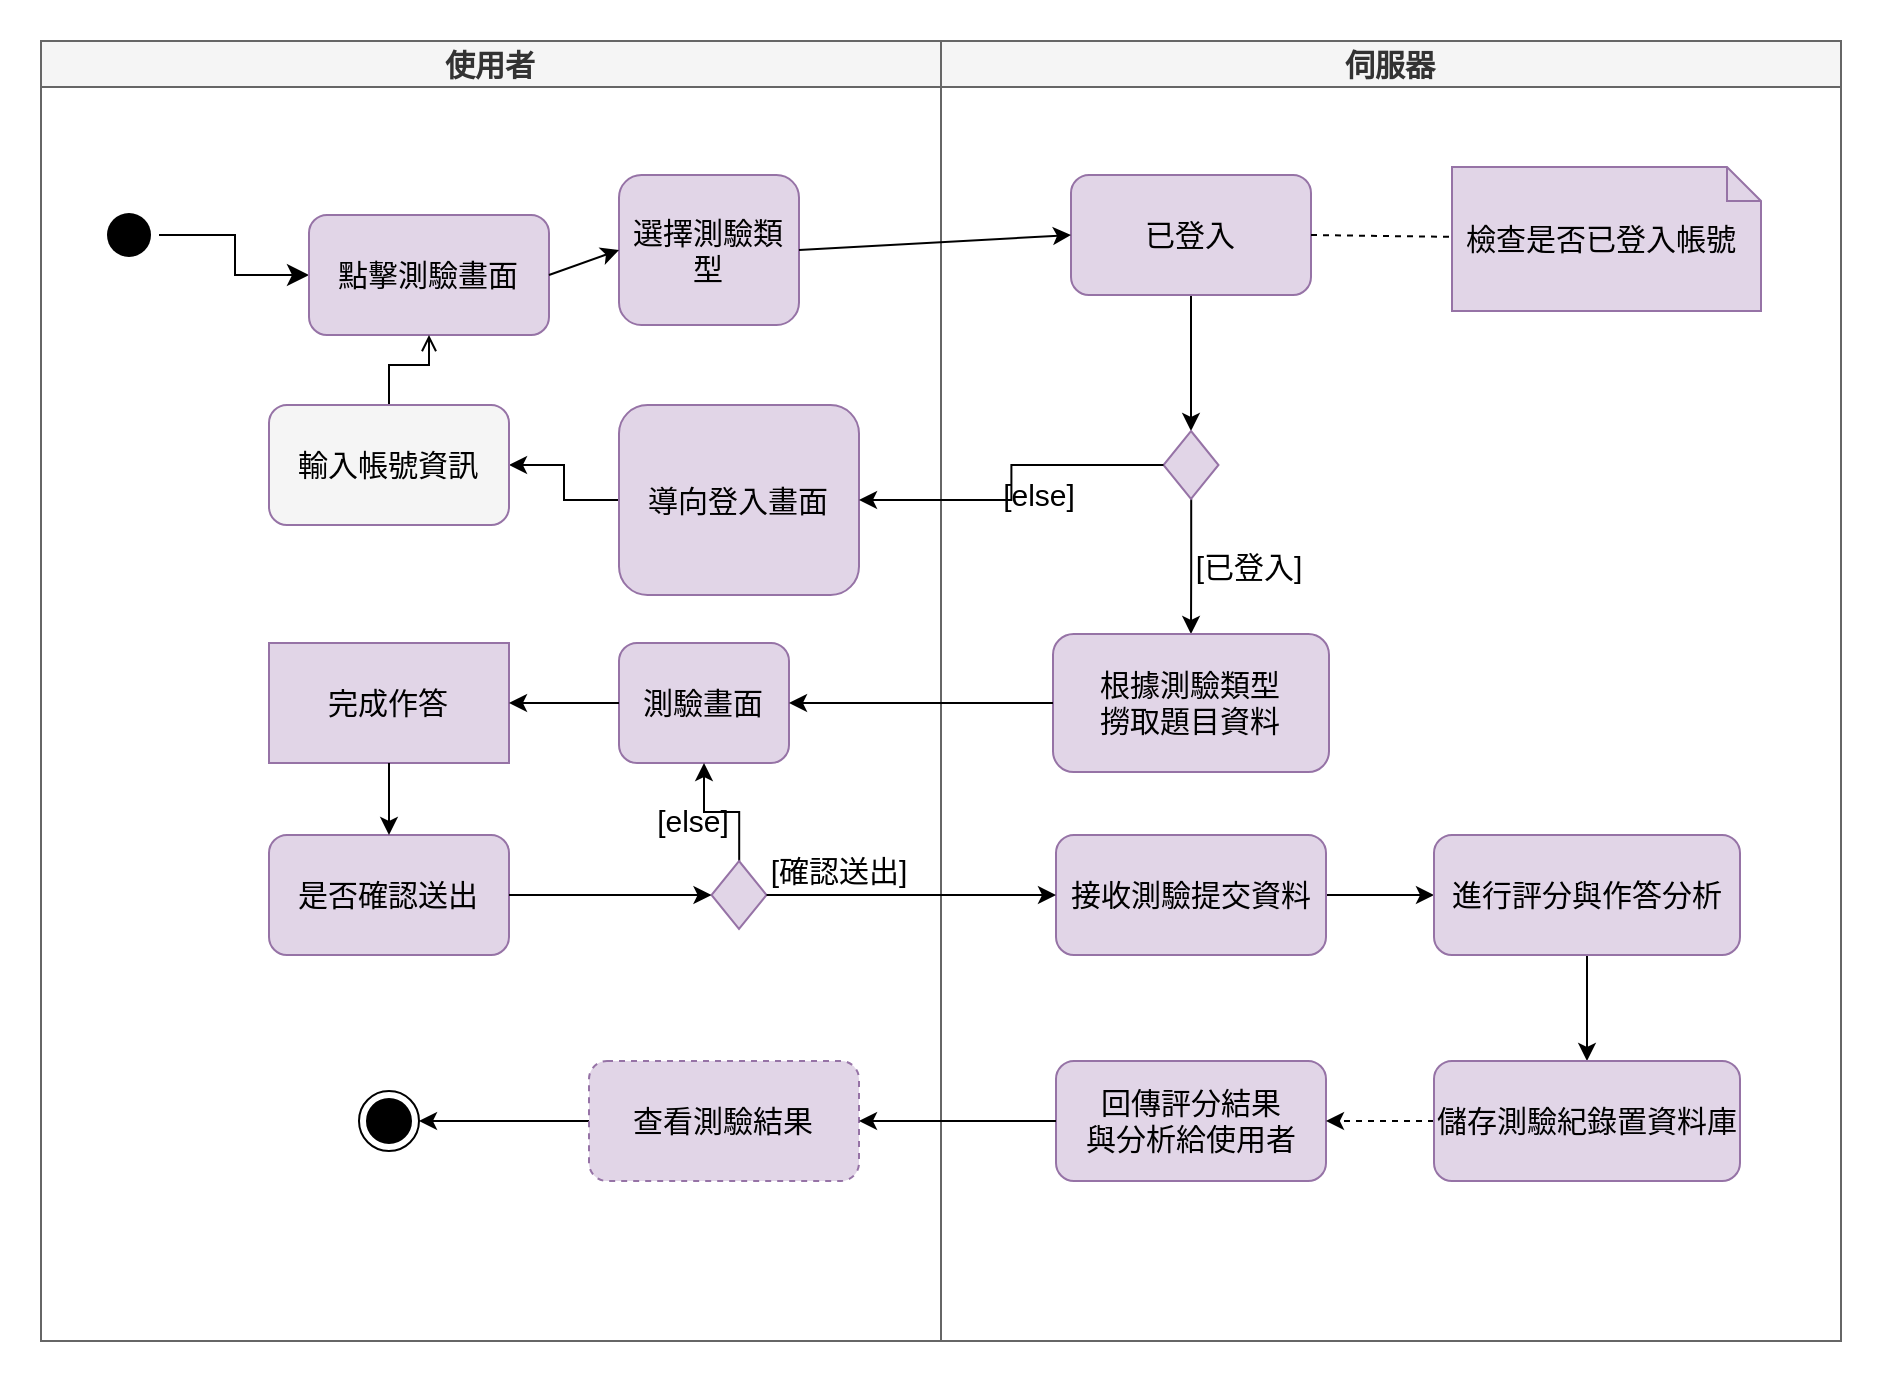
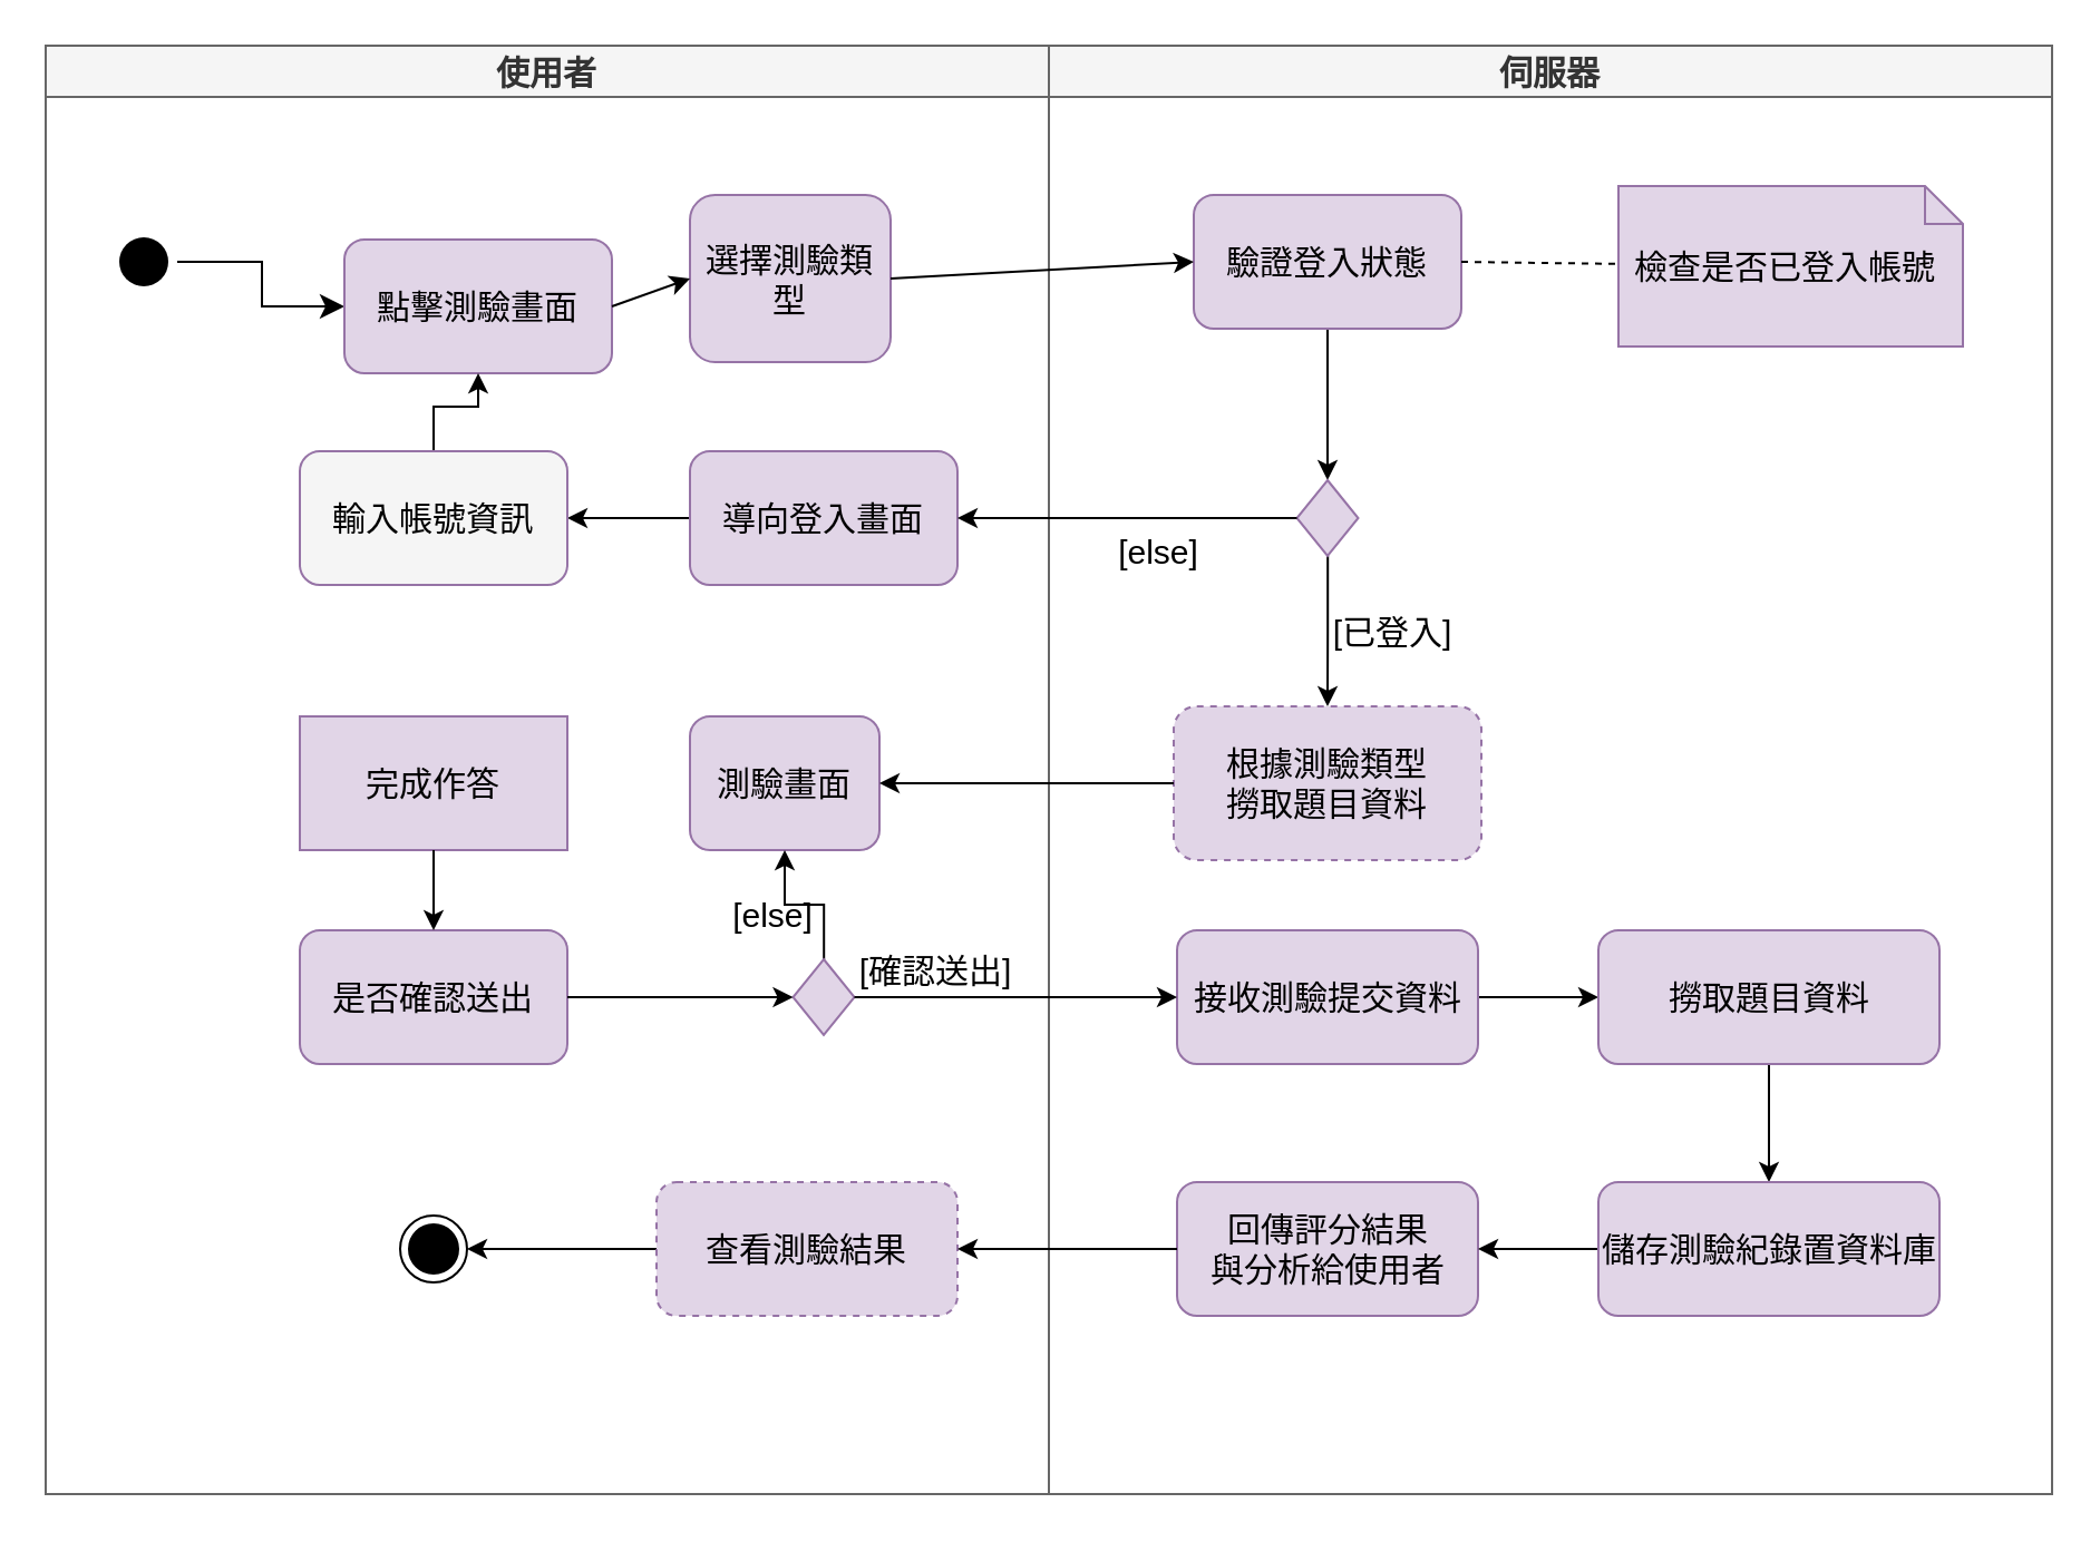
  <mxCell id="0" />
  <mxCell id="1" parent="0" />
  <mxCell id="2" value="使用者" style="swimlane;whiteSpace=wrap;fillColor=#f5f5f5;fontColor=#333333;strokeColor=#666666;fontSize=15;" vertex="1" parent="1"><mxGeometry x="20" y="20" width="450" height="650" as="geometry" /></mxCell>
  <mxCell id="3" value="" style="ellipse;shape=startState;fillColor=#000000;strokeColor=none;fontSize=15;" vertex="1" parent="2"><mxGeometry x="29" y="82" width="30" height="30" as="geometry" /></mxCell>
  <mxCell id="4" value="" style="edgeStyle=elbowEdgeStyle;elbow=horizontal;verticalAlign=bottom;endArrow=classic;endSize=8;strokeColor=#000000;endFill=1;rounded=0;entryX=0;entryY=0.5;entryDx=0;entryDy=0;fontSize=15;" edge="1" parent="2" source="3" target="5"><mxGeometry x="100" y="40" as="geometry"><mxPoint x="4.5" y="99" as="targetPoint" /></mxGeometry></mxCell>
  <mxCell id="5" value="&lt;span style=&quot;text-wrap-mode: nowrap;&quot;&gt;點擊測驗畫面&lt;/span&gt;" style="rounded=1;whiteSpace=wrap;html=1;fillColor=#e1d5e7;strokeColor=#9673a6;fontSize=15;" vertex="1" parent="2"><mxGeometry x="134" y="87" width="120" height="60" as="geometry" /></mxCell>
  <mxCell id="6" value="選擇測驗類型" style="rounded=1;whiteSpace=wrap;html=1;fillColor=#e1d5e7;strokeColor=#9673a6;fontSize=15;" vertex="1" parent="2"><mxGeometry x="289" y="67" width="90" height="75" as="geometry" /></mxCell>
  <mxCell id="7" value="" style="endArrow=classic;strokeColor=#000000;endFill=1;rounded=0;exitX=1;exitY=0.5;exitDx=0;exitDy=0;entryX=0;entryY=0.5;entryDx=0;entryDy=0;fontSize=15;" edge="1" parent="2" source="5" target="6"><mxGeometry relative="1" as="geometry"><mxPoint x="114.5" y="99" as="sourcePoint" /><mxPoint x="168.667" y="164" as="targetPoint" /></mxGeometry></mxCell>
  <mxCell id="8" value="" style="ellipse;shape=endState;fillColor=#000000;strokeColor=#000000;fontSize=15;" vertex="1" parent="2"><mxGeometry x="159" y="525" width="30" height="30" as="geometry" /></mxCell>
  <mxCell id="9" style="edgeStyle=orthogonalEdgeStyle;rounded=0;orthogonalLoop=1;jettySize=auto;html=1;entryX=1;entryY=0.5;entryDx=0;entryDy=0;" edge="1" parent="2" source="10" target="15"><mxGeometry relative="1" as="geometry" /></mxCell>
- <mxCell id="10" value="&lt;span style=&quot;text-wrap-mode: nowrap;&quot;&gt;導向登入畫面&lt;/span&gt;" style="rounded=1;whiteSpace=wrap;html=1;fillColor=#e1d5e7;strokeColor=#9673a6;fontSize=15;" vertex="1" parent="2"><mxGeometry x="289" y="182" width="120" height="95" as="geometry" /></mxCell>
+ <mxCell id="10" value="&lt;span style=&quot;text-wrap-mode: nowrap;&quot;&gt;導向登入畫面&lt;/span&gt;" style="rounded=1;whiteSpace=wrap;html=1;fillColor=#e1d5e7;strokeColor=#9673a6;fontSize=15;" vertex="1" parent="2"><mxGeometry x="289" y="182" width="120" height="60" as="geometry" /></mxCell>
  <mxCell id="11" value="&lt;span style=&quot;text-wrap-mode: nowrap;&quot;&gt;測驗畫面&lt;/span&gt;" style="rounded=1;whiteSpace=wrap;html=1;fillColor=#e1d5e7;strokeColor=#9673a6;fontSize=15;" vertex="1" parent="2"><mxGeometry x="289" y="301" width="85" height="60" as="geometry" /></mxCell>
  <mxCell id="12" style="edgeStyle=orthogonalEdgeStyle;rounded=0;orthogonalLoop=1;jettySize=auto;html=1;entryX=1;entryY=0.5;entryDx=0;entryDy=0;" edge="1" parent="2" source="13" target="8"><mxGeometry relative="1" as="geometry" /></mxCell>
  <mxCell id="13" value="查看測驗結果" style="rounded=1;whiteSpace=wrap;html=1;fillColor=#e1d5e7;strokeColor=#9673a6;fontSize=15;dashed=1;" vertex="1" parent="2"><mxGeometry x="274" y="510" width="135" height="60" as="geometry" /></mxCell>
- <mxCell id="14" style="edgeStyle=orthogonalEdgeStyle;rounded=0;orthogonalLoop=1;jettySize=auto;html=1;entryX=0.5;entryY=1;entryDx=0;entryDy=0;endArrow=open;" edge="1" parent="2" source="15" target="5"><mxGeometry relative="1" as="geometry" /></mxCell>
+ <mxCell id="14" style="edgeStyle=orthogonalEdgeStyle;rounded=0;orthogonalLoop=1;jettySize=auto;html=1;entryX=0.5;entryY=1;entryDx=0;entryDy=0;" edge="1" parent="2" source="15" target="5"><mxGeometry relative="1" as="geometry" /></mxCell>
  <mxCell id="15" value="&lt;span style=&quot;text-wrap-mode: nowrap;&quot;&gt;輸入帳號資訊&lt;/span&gt;" style="rounded=1;whiteSpace=wrap;html=1;fillColor=#f5f5f5;strokeColor=#9673a6;fontSize=15;" vertex="1" parent="2"><mxGeometry x="114" y="182" width="120" height="60" as="geometry" /></mxCell>
  <mxCell id="16" value="&lt;span style=&quot;text-wrap-mode: nowrap;&quot;&gt;完成作答&lt;/span&gt;" style="whiteSpace=wrap;html=1;fillColor=#e1d5e7;strokeColor=#9673a6;fontSize=15;rounded=0;" vertex="1" parent="2"><mxGeometry x="114" y="301" width="120" height="60" as="geometry" /></mxCell>
- <mxCell id="17" style="edgeStyle=orthogonalEdgeStyle;rounded=0;orthogonalLoop=1;jettySize=auto;html=1;entryX=1;entryY=0.5;entryDx=0;entryDy=0;fontSize=15;exitX=0;exitY=0.5;exitDx=0;exitDy=0;" edge="1" parent="2" source="11" target="16"><mxGeometry relative="1" as="geometry" /></mxCell>
  <mxCell id="18" style="edgeStyle=orthogonalEdgeStyle;rounded=0;orthogonalLoop=1;jettySize=auto;html=1;entryX=0.5;entryY=1;entryDx=0;entryDy=0;" edge="1" parent="2" source="19" target="11"><mxGeometry relative="1" as="geometry" /></mxCell>
  <mxCell id="19" value="" style="rhombus;whiteSpace=wrap;html=1;fillColor=#e1d5e7;strokeColor=#9673a6;fontSize=15;" vertex="1" parent="2"><mxGeometry x="335.25" y="410" width="27.5" height="34" as="geometry" /></mxCell>
  <mxCell id="20" value="[確認送出]" style="text;html=1;align=center;verticalAlign=middle;resizable=0;points=[];autosize=1;strokeColor=none;fillColor=none;fontSize=15;rotation=0;" vertex="1" parent="2"><mxGeometry x="356" y="400" width="86" height="30" as="geometry" /></mxCell>
  <mxCell id="21" value="[else]" style="text;html=1;align=center;verticalAlign=middle;resizable=0;points=[];autosize=1;strokeColor=none;fillColor=none;fontSize=15;" vertex="1" parent="2"><mxGeometry x="296" y="375" width="60" height="30" as="geometry" /></mxCell>
  <mxCell id="22" value="伺服器" style="swimlane;whiteSpace=wrap;fillColor=#f5f5f5;fontColor=#333333;strokeColor=#666666;fontSize=15;" vertex="1" parent="1"><mxGeometry x="470" y="20" width="450" height="650" as="geometry" /></mxCell>
  <mxCell id="23" value="檢查是否已登入帳號" style="shape=note;whiteSpace=wrap;size=17;align=left;fillColor=#e1d5e7;strokeColor=#9673a6;perimeterSpacing=0;spacingLeft=5;fontSize=15;" vertex="1" parent="22"><mxGeometry x="255.5" y="63" width="154.5" height="72" as="geometry" /></mxCell>
  <mxCell id="24" value="" style="endArrow=classic;strokeColor=#000000;endFill=1;rounded=0;entryX=0.5;entryY=0;entryDx=0;entryDy=0;exitX=0.5;exitY=1;exitDx=0;exitDy=0;fontSize=15;" edge="1" parent="22" source="25" target="28"><mxGeometry relative="1" as="geometry"><mxPoint x="124.545" y="142" as="sourcePoint" /><mxPoint x="80.955" y="325" as="targetPoint" /></mxGeometry></mxCell>
- <mxCell id="25" value="已登入" style="rounded=1;whiteSpace=wrap;html=1;fillColor=#e1d5e7;strokeColor=#9673a6;fontSize=15;" vertex="1" parent="22"><mxGeometry x="65" y="67" width="120" height="60" as="geometry" /></mxCell>
+ <mxCell id="25" value="驗證登入狀態" style="rounded=1;whiteSpace=wrap;html=1;fillColor=#e1d5e7;strokeColor=#9673a6;fontSize=15;" vertex="1" parent="22"><mxGeometry x="65" y="67" width="120" height="60" as="geometry" /></mxCell>
  <mxCell id="26" value="" style="endArrow=none;strokeColor=#000000;endFill=0;rounded=0;dashed=1;exitX=1;exitY=0.5;exitDx=0;exitDy=0;fontColor=default;fontSize=15;" edge="1" parent="22" source="25" target="23"><mxGeometry relative="1" as="geometry"><mxPoint x="185.5" y="99" as="sourcePoint" /></mxGeometry></mxCell>
  <mxCell id="27" style="edgeStyle=orthogonalEdgeStyle;rounded=0;orthogonalLoop=1;jettySize=auto;html=1;entryX=0.5;entryY=0;entryDx=0;entryDy=0;fontSize=15;" edge="1" parent="22" source="28" target="30"><mxGeometry relative="1" as="geometry" /></mxCell>
  <mxCell id="28" value="" style="rhombus;whiteSpace=wrap;html=1;fillColor=#e1d5e7;strokeColor=#9673a6;fontSize=15;" vertex="1" parent="22"><mxGeometry x="111.25" y="195" width="27.5" height="34" as="geometry" /></mxCell>
  <mxCell id="29" value="[已登入]" style="text;html=1;align=center;verticalAlign=middle;resizable=0;points=[];autosize=1;strokeColor=none;fillColor=none;fontSize=15;rotation=0;" vertex="1" parent="22"><mxGeometry x="114" y="248" width="80" height="30" as="geometry" /></mxCell>
- <mxCell id="30" value="根據測驗類型&lt;br&gt;撈取題目資料" style="rounded=1;whiteSpace=wrap;html=1;fillColor=#e1d5e7;strokeColor=#9673a6;fontSize=15;" vertex="1" parent="22"><mxGeometry x="56" y="296.5" width="138" height="69" as="geometry" /></mxCell>
+ <mxCell id="30" value="根據測驗類型&lt;br&gt;撈取題目資料" style="rounded=1;whiteSpace=wrap;html=1;fillColor=#e1d5e7;strokeColor=#9673a6;fontSize=15;dashed=1;" vertex="1" parent="22"><mxGeometry x="56" y="296.5" width="138" height="69" as="geometry" /></mxCell>
  <mxCell id="31" value="[else]" style="text;html=1;align=center;verticalAlign=middle;resizable=0;points=[];autosize=1;strokeColor=none;fillColor=none;fontSize=15;" vertex="1" parent="22"><mxGeometry x="19" y="212" width="60" height="30" as="geometry" /></mxCell>
  <mxCell id="32" style="edgeStyle=orthogonalEdgeStyle;rounded=0;orthogonalLoop=1;jettySize=auto;html=1;entryX=0;entryY=0.5;entryDx=0;entryDy=0;" edge="1" parent="22" source="33" target="35"><mxGeometry relative="1" as="geometry"><mxPoint x="125" y="500" as="targetPoint" /></mxGeometry></mxCell>
  <mxCell id="33" value="接收測驗提交資料" style="rounded=1;whiteSpace=wrap;html=1;fillColor=#e1d5e7;strokeColor=#9673a6;fontSize=15;" vertex="1" parent="22"><mxGeometry x="57.5" y="397" width="135" height="60" as="geometry" /></mxCell>
  <mxCell id="34" style="edgeStyle=orthogonalEdgeStyle;rounded=0;orthogonalLoop=1;jettySize=auto;html=1;entryX=0.5;entryY=0;entryDx=0;entryDy=0;" edge="1" parent="22" source="35" target="38"><mxGeometry relative="1" as="geometry" /></mxCell>
- <mxCell id="35" value="進行評分與作答分析" style="rounded=1;whiteSpace=wrap;html=1;fillColor=#e1d5e7;strokeColor=#9673a6;fontSize=15;" vertex="1" parent="22"><mxGeometry x="246.5" y="397" width="153" height="60" as="geometry" /></mxCell>
+ <mxCell id="35" value="撈取題目資料" style="rounded=1;whiteSpace=wrap;html=1;fillColor=#e1d5e7;strokeColor=#9673a6;fontSize=15;" vertex="1" parent="22"><mxGeometry x="246.5" y="397" width="153" height="60" as="geometry" /></mxCell>
  <mxCell id="36" value="回傳評分結果&lt;br&gt;與分析給使用者" style="rounded=1;whiteSpace=wrap;html=1;fillColor=#e1d5e7;strokeColor=#9673a6;fontSize=15;" vertex="1" parent="22"><mxGeometry x="57.5" y="510" width="135" height="60" as="geometry" /></mxCell>
- <mxCell id="37" style="edgeStyle=orthogonalEdgeStyle;rounded=0;orthogonalLoop=1;jettySize=auto;html=1;entryX=1;entryY=0.5;entryDx=0;entryDy=0;dashed=1;" edge="1" parent="22" source="38" target="36"><mxGeometry relative="1" as="geometry" /></mxCell>
+ <mxCell id="37" style="edgeStyle=orthogonalEdgeStyle;rounded=0;orthogonalLoop=1;jettySize=auto;html=1;entryX=1;entryY=0.5;entryDx=0;entryDy=0;" edge="1" parent="22" source="38" target="36"><mxGeometry relative="1" as="geometry" /></mxCell>
  <mxCell id="38" value="儲存測驗紀錄置資料庫" style="rounded=1;whiteSpace=wrap;html=1;fillColor=#e1d5e7;strokeColor=#9673a6;fontSize=15;" vertex="1" parent="22"><mxGeometry x="246.5" y="510" width="153" height="60" as="geometry" /></mxCell>
  <mxCell id="39" value="&lt;span style=&quot;text-wrap-mode: nowrap;&quot;&gt;是否確認送出&lt;/span&gt;" style="rounded=1;whiteSpace=wrap;html=1;fillColor=#e1d5e7;strokeColor=#9673a6;fontSize=15;" vertex="1" parent="22"><mxGeometry x="-336" y="397" width="120" height="60" as="geometry" /></mxCell>
  <mxCell id="40" style="edgeStyle=orthogonalEdgeStyle;rounded=0;orthogonalLoop=1;jettySize=auto;html=1;entryX=1;entryY=0.5;entryDx=0;entryDy=0;fontSize=15;" edge="1" parent="1" source="30" target="11"><mxGeometry relative="1" as="geometry" /></mxCell>
  <mxCell id="41" style="edgeStyle=orthogonalEdgeStyle;rounded=0;orthogonalLoop=1;jettySize=auto;html=1;entryX=1;entryY=0.5;entryDx=0;entryDy=0;fontSize=15;" edge="1" parent="1" source="28" target="10"><mxGeometry relative="1" as="geometry" /></mxCell>
  <mxCell id="42" value="" style="endArrow=classic;strokeColor=#000000;endFill=1;rounded=0;exitX=1;exitY=0.5;exitDx=0;exitDy=0;entryX=0;entryY=0.5;entryDx=0;entryDy=0;fontSize=15;" edge="1" parent="1" source="6" target="25"><mxGeometry relative="1" as="geometry"><mxPoint x="415.5" y="188.375" as="sourcePoint" /><mxPoint x="320" y="119" as="targetPoint" /></mxGeometry></mxCell>
  <mxCell id="43" style="edgeStyle=orthogonalEdgeStyle;rounded=0;orthogonalLoop=1;jettySize=auto;html=1;entryX=1;entryY=0.5;entryDx=0;entryDy=0;" edge="1" parent="1" source="36" target="13"><mxGeometry relative="1" as="geometry" /></mxCell>
  <mxCell id="44" style="edgeStyle=orthogonalEdgeStyle;rounded=0;orthogonalLoop=1;jettySize=auto;html=1;entryX=0.5;entryY=0;entryDx=0;entryDy=0;" edge="1" parent="1" source="16" target="39"><mxGeometry relative="1" as="geometry" /></mxCell>
  <mxCell id="45" style="edgeStyle=orthogonalEdgeStyle;rounded=0;orthogonalLoop=1;jettySize=auto;html=1;entryX=0;entryY=0.5;entryDx=0;entryDy=0;" edge="1" parent="1" source="39" target="19"><mxGeometry relative="1" as="geometry" /></mxCell>
  <mxCell id="46" style="edgeStyle=orthogonalEdgeStyle;rounded=0;orthogonalLoop=1;jettySize=auto;html=1;" edge="1" parent="1" source="19" target="33"><mxGeometry relative="1" as="geometry" /></mxCell>
